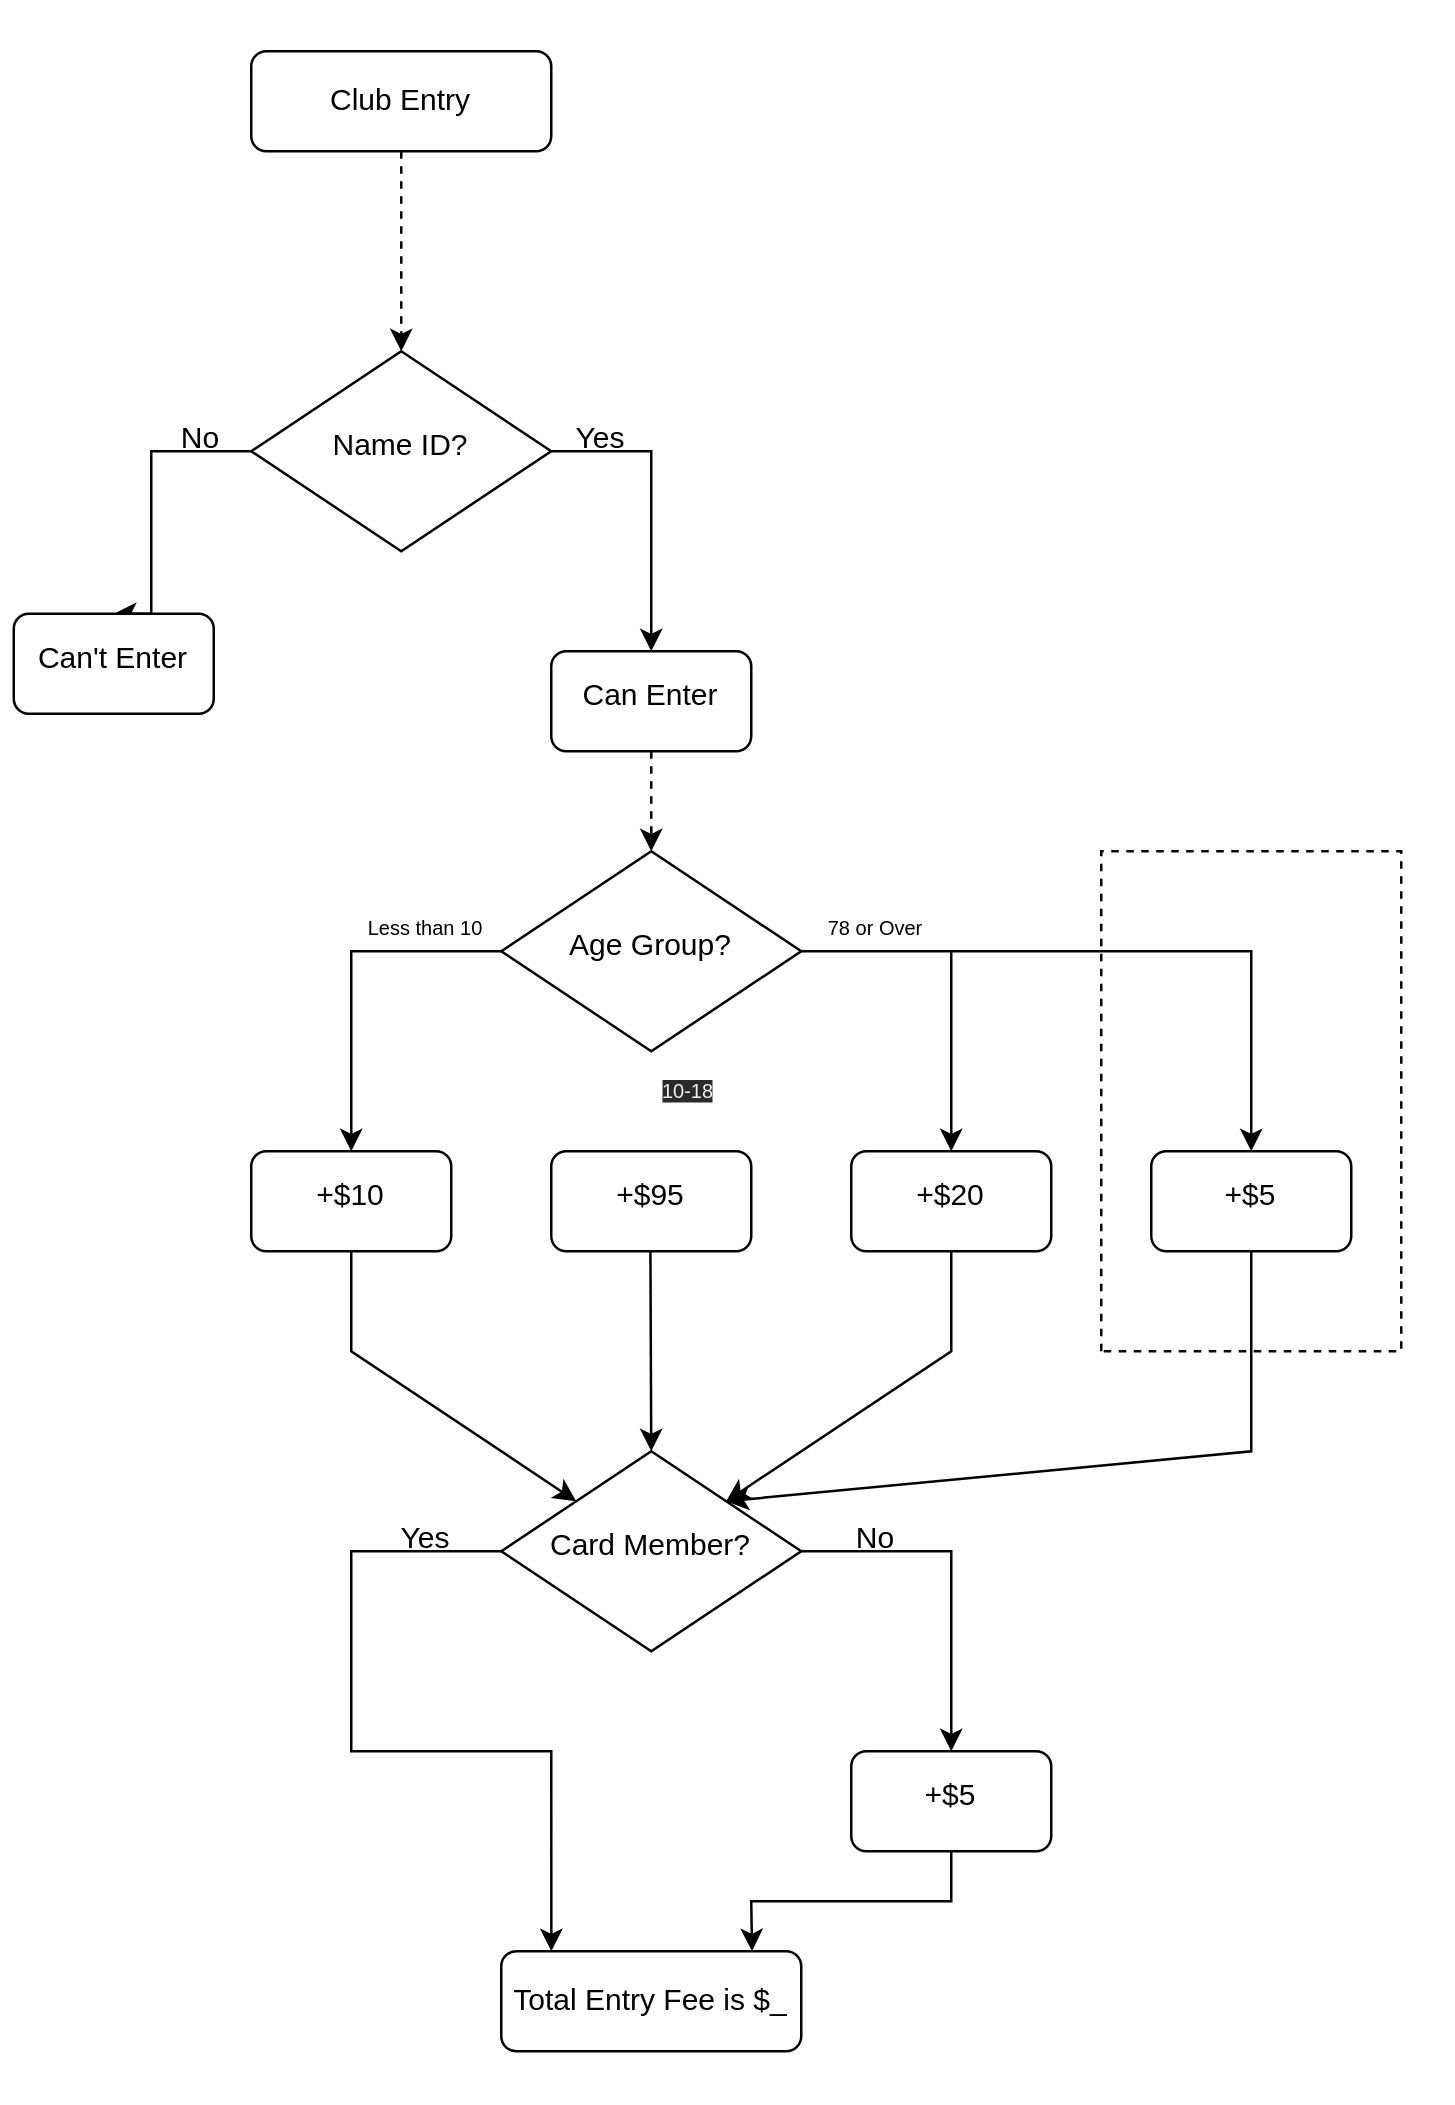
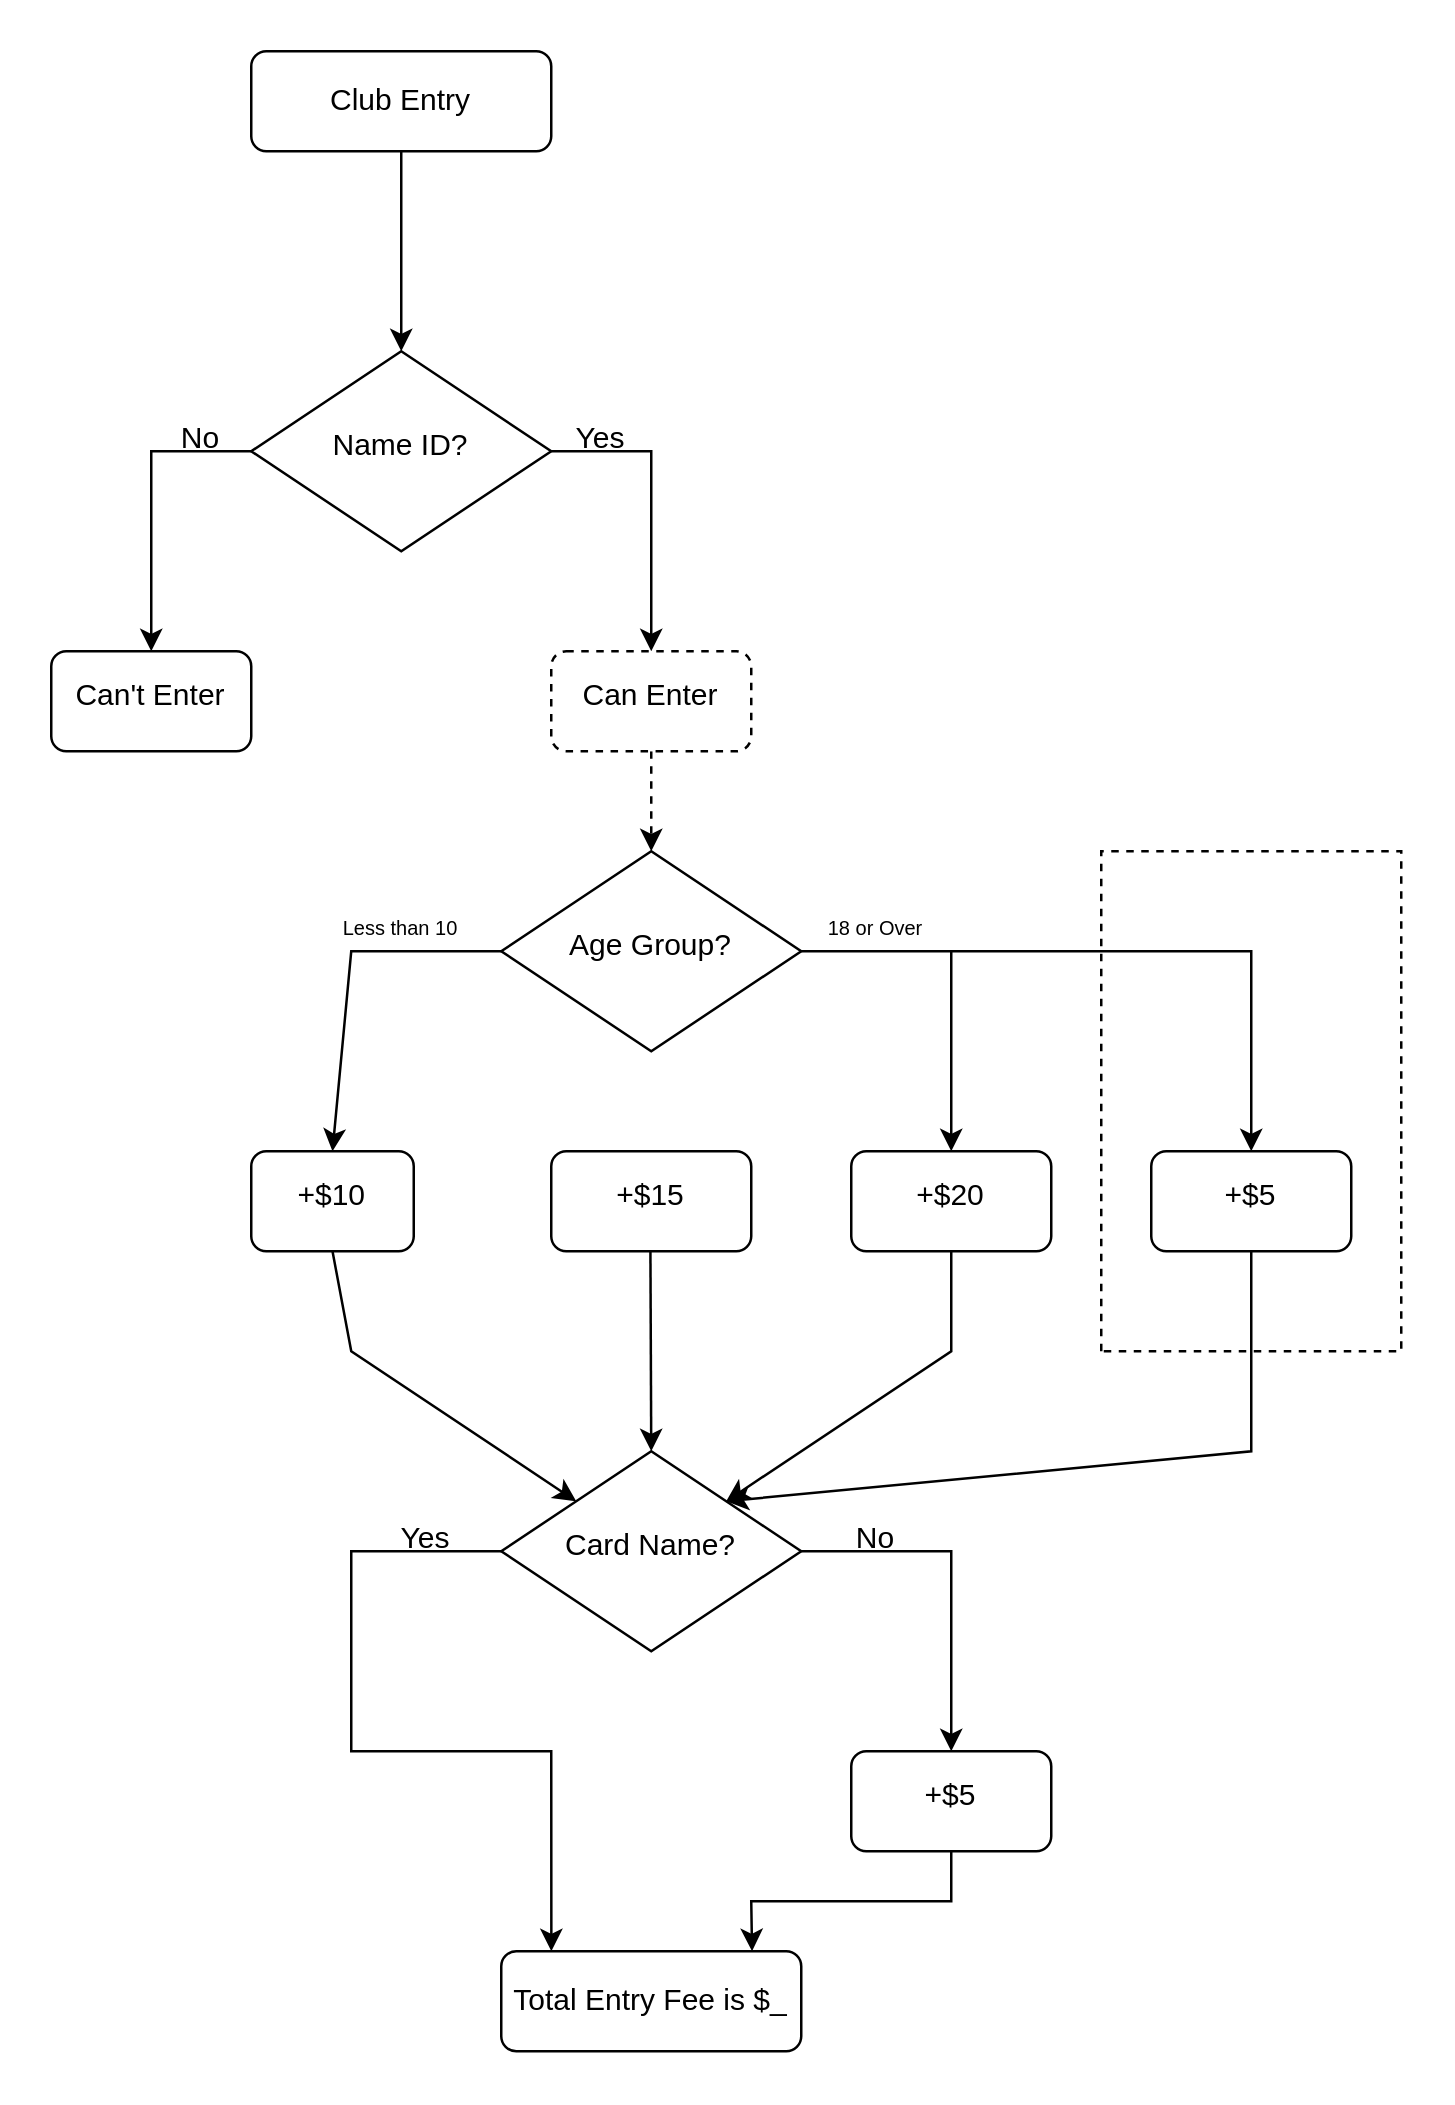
  <mxCell id="0" />
  <mxCell id="1" parent="0" />
- <mxCell id="2" style="edgeStyle=orthogonalEdgeStyle;rounded=0;orthogonalLoop=1;jettySize=auto;html=1;dashed=1;" edge="1" parent="1" source="3" target="5"><mxGeometry relative="1" as="geometry" /></mxCell>
+ <mxCell id="2" style="edgeStyle=orthogonalEdgeStyle;rounded=0;orthogonalLoop=1;jettySize=auto;html=1;" edge="1" parent="1" source="3" target="5"><mxGeometry relative="1" as="geometry" /></mxCell>
  <mxCell id="3" value="Club Entry" style="rounded=1;whiteSpace=wrap;html=1;fontSize=12;glass=0;strokeWidth=1;shadow=0;" parent="1" vertex="1"><mxGeometry x="100" y="20" width="120" height="40" as="geometry" /></mxCell>
  <mxCell id="4" style="edgeStyle=orthogonalEdgeStyle;rounded=0;orthogonalLoop=1;jettySize=auto;html=1;entryX=0.5;entryY=0;entryDx=0;entryDy=0;" edge="1" parent="1" source="5" target="6"><mxGeometry relative="1" as="geometry"><mxPoint x="60" y="230" as="targetPoint" /><Array as="points"><mxPoint x="60" y="180" /></Array></mxGeometry></mxCell>
  <mxCell id="5" value="Name ID?" style="rhombus;whiteSpace=wrap;html=1;shadow=0;fontFamily=Helvetica;fontSize=12;align=center;strokeWidth=1;spacing=6;spacingTop=-4;" parent="1" vertex="1"><mxGeometry x="100" y="140" width="120" height="80" as="geometry" /></mxCell>
- <mxCell id="6" value="Can't Enter" style="rounded=1;whiteSpace=wrap;html=1;shadow=0;strokeWidth=1;spacing=6;spacingTop=-4;" vertex="1" parent="1"><mxGeometry x="5" y="245" width="80" height="40" as="geometry" /></mxCell>
+ <mxCell id="6" value="Can't Enter" style="rounded=1;whiteSpace=wrap;html=1;shadow=0;strokeWidth=1;spacing=6;spacingTop=-4;" vertex="1" parent="1"><mxGeometry x="20" y="260" width="80" height="40" as="geometry" /></mxCell>
  <mxCell id="7" style="edgeStyle=orthogonalEdgeStyle;rounded=0;orthogonalLoop=1;jettySize=auto;html=1;entryX=0.5;entryY=0;entryDx=0;entryDy=0;exitX=1;exitY=0.5;exitDx=0;exitDy=0;" edge="1" parent="1" target="9" source="5"><mxGeometry relative="1" as="geometry"><mxPoint x="300.052" y="180.034" as="sourcePoint" /><mxPoint x="260" y="230" as="targetPoint" /><Array as="points"><mxPoint x="260" y="180" /></Array></mxGeometry></mxCell>
  <mxCell id="8" value="" style="edgeStyle=orthogonalEdgeStyle;rounded=0;orthogonalLoop=1;jettySize=auto;html=1;dashed=1;" edge="1" parent="1" source="9" target="10"><mxGeometry relative="1" as="geometry" /></mxCell>
- <mxCell id="9" value="Can Enter" style="rounded=1;whiteSpace=wrap;html=1;shadow=0;strokeWidth=1;spacing=6;spacingTop=-4;" vertex="1" parent="1"><mxGeometry x="220" y="260" width="80" height="40" as="geometry" /></mxCell>
+ <mxCell id="9" value="Can Enter" style="rounded=1;whiteSpace=wrap;html=1;shadow=0;strokeWidth=1;spacing=6;spacingTop=-4;dashed=1;" vertex="1" parent="1"><mxGeometry x="220" y="260" width="80" height="40" as="geometry" /></mxCell>
  <mxCell id="10" value="Age Group?" style="rhombus;whiteSpace=wrap;html=1;rounded=1;shadow=0;strokeWidth=1;spacing=6;spacingTop=-4;arcSize=0;" vertex="1" parent="1"><mxGeometry x="200" y="340" width="120" height="80" as="geometry" /></mxCell>
- <mxCell id="11" value="+$10" style="rounded=1;whiteSpace=wrap;html=1;shadow=0;strokeWidth=1;spacing=6;spacingTop=-4;" vertex="1" parent="1"><mxGeometry x="100" y="460" width="80" height="40" as="geometry" /></mxCell>
+ <mxCell id="11" value="+$10" style="rounded=1;whiteSpace=wrap;html=1;shadow=0;strokeWidth=1;spacing=6;spacingTop=-4;" vertex="1" parent="1"><mxGeometry x="100" y="460" width="65" height="40" as="geometry" /></mxCell>
  <mxCell id="12" value="" style="endArrow=classic;html=1;rounded=0;exitX=0;exitY=0.5;exitDx=0;exitDy=0;entryX=0.5;entryY=0;entryDx=0;entryDy=0;" edge="1" parent="1" source="10" target="11"><mxGeometry width="50" height="50" relative="1" as="geometry"><mxPoint x="150" y="490" as="sourcePoint" /><mxPoint x="160" y="380" as="targetPoint" /><Array as="points"><mxPoint x="140" y="380" /></Array></mxGeometry></mxCell>
- <mxCell id="13" value="+$95" style="rounded=1;whiteSpace=wrap;html=1;shadow=0;strokeWidth=1;spacing=6;spacingTop=-4;" vertex="1" parent="1"><mxGeometry x="220" y="460" width="80" height="40" as="geometry" /></mxCell>
+ <mxCell id="13" value="+$15" style="rounded=1;whiteSpace=wrap;html=1;shadow=0;strokeWidth=1;spacing=6;spacingTop=-4;" vertex="1" parent="1"><mxGeometry x="220" y="460" width="80" height="40" as="geometry" /></mxCell>
  <mxCell id="14" value="+$20" style="rounded=1;whiteSpace=wrap;html=1;shadow=0;strokeWidth=1;spacing=6;spacingTop=-4;" vertex="1" parent="1"><mxGeometry x="340" y="460" width="80" height="40" as="geometry" /></mxCell>
  <mxCell id="15" value="+$5" style="rounded=1;whiteSpace=wrap;html=1;shadow=0;strokeWidth=1;spacing=6;spacingTop=-4;" vertex="1" parent="1"><mxGeometry x="460" y="460" width="80" height="40" as="geometry" /></mxCell>
  <mxCell id="16" value="" style="endArrow=classic;html=1;rounded=0;exitX=1;exitY=0.5;exitDx=0;exitDy=0;entryX=0.5;entryY=0;entryDx=0;entryDy=0;" edge="1" parent="1" source="10"><mxGeometry width="50" height="50" relative="1" as="geometry"><mxPoint x="440" y="380" as="sourcePoint" /><mxPoint x="380" y="460" as="targetPoint" /><Array as="points"><mxPoint x="380" y="380" /></Array></mxGeometry></mxCell>
  <mxCell id="17" value="" style="endArrow=classic;html=1;rounded=0;entryX=0.5;entryY=0;entryDx=0;entryDy=0;" edge="1" parent="1"><mxGeometry width="50" height="50" relative="1" as="geometry"><mxPoint x="380" y="380" as="sourcePoint" /><mxPoint x="500" y="460" as="targetPoint" /><Array as="points"><mxPoint x="500" y="380" /></Array></mxGeometry></mxCell>
- <mxCell id="18" value="Card Member?" style="rhombus;whiteSpace=wrap;html=1;rounded=1;shadow=0;strokeWidth=1;spacing=6;spacingTop=-4;arcSize=0;" vertex="1" parent="1"><mxGeometry x="200" y="580" width="120" height="80" as="geometry" /></mxCell>
+ <mxCell id="18" value="Card Name?" style="rhombus;whiteSpace=wrap;html=1;rounded=1;shadow=0;strokeWidth=1;spacing=6;spacingTop=-4;arcSize=0;" vertex="1" parent="1"><mxGeometry x="200" y="580" width="120" height="80" as="geometry" /></mxCell>
  <mxCell id="19" value="" style="endArrow=classic;html=1;rounded=0;exitX=0.5;exitY=1;exitDx=0;exitDy=0;" edge="1" parent="1" source="11"><mxGeometry width="50" height="50" relative="1" as="geometry"><mxPoint x="170" y="540" as="sourcePoint" /><mxPoint x="230" y="600" as="targetPoint" /><Array as="points"><mxPoint x="140" y="540" /></Array></mxGeometry></mxCell>
  <mxCell id="20" value="" style="endArrow=classic;html=1;rounded=0;entryX=0.5;entryY=0;entryDx=0;entryDy=0;exitX=0.5;exitY=1;exitDx=0;exitDy=0;" edge="1" parent="1" target="18"><mxGeometry width="50" height="50" relative="1" as="geometry"><mxPoint x="259.67" y="500" as="sourcePoint" /><mxPoint x="259.67" y="540" as="targetPoint" /></mxGeometry></mxCell>
  <mxCell id="21" value="" style="endArrow=classic;html=1;rounded=0;exitX=0.5;exitY=1;exitDx=0;exitDy=0;" edge="1" parent="1" target="18"><mxGeometry width="50" height="50" relative="1" as="geometry"><mxPoint x="380" y="500" as="sourcePoint" /><mxPoint x="350" y="590" as="targetPoint" /><Array as="points"><mxPoint x="380" y="540" /></Array></mxGeometry></mxCell>
  <mxCell id="22" value="" style="endArrow=classic;html=1;rounded=0;exitX=0.5;exitY=1;exitDx=0;exitDy=0;entryX=1;entryY=0;entryDx=0;entryDy=0;" edge="1" parent="1" target="18"><mxGeometry width="50" height="50" relative="1" as="geometry"><mxPoint x="500" y="500" as="sourcePoint" /><mxPoint x="300" y="600" as="targetPoint" /><Array as="points"><mxPoint x="500" y="580" /></Array></mxGeometry></mxCell>
  <mxCell id="23" value="Total Entry Fee is $_" style="rounded=1;whiteSpace=wrap;html=1;fontSize=12;glass=0;strokeWidth=1;shadow=0;" vertex="1" parent="1"><mxGeometry x="200" y="780" width="120" height="40" as="geometry" /></mxCell>
  <mxCell id="24" value="+$5" style="rounded=1;whiteSpace=wrap;html=1;shadow=0;strokeWidth=1;spacing=6;spacingTop=-4;" vertex="1" parent="1"><mxGeometry x="340" y="700" width="80" height="40" as="geometry" /></mxCell>
  <mxCell id="25" value="" style="endArrow=classic;html=1;rounded=0;exitX=0;exitY=0.5;exitDx=0;exitDy=0;entryX=0.167;entryY=0;entryDx=0;entryDy=0;entryPerimeter=0;" edge="1" parent="1" target="23"><mxGeometry width="50" height="50" relative="1" as="geometry"><mxPoint x="200" y="620" as="sourcePoint" /><mxPoint x="220" y="700" as="targetPoint" /><Array as="points"><mxPoint x="140" y="620" /><mxPoint x="140" y="700" /><mxPoint x="220" y="700" /></Array></mxGeometry></mxCell>
  <mxCell id="26" value="" style="endArrow=classic;html=1;rounded=0;exitX=1;exitY=0.5;exitDx=0;exitDy=0;entryX=0.5;entryY=0;entryDx=0;entryDy=0;" edge="1" parent="1" source="18"><mxGeometry width="50" height="50" relative="1" as="geometry"><mxPoint x="440" y="620" as="sourcePoint" /><mxPoint x="380" y="700" as="targetPoint" /><Array as="points"><mxPoint x="380" y="620" /></Array></mxGeometry></mxCell>
  <mxCell id="27" value="" style="endArrow=classic;html=1;rounded=0;exitX=0.5;exitY=1;exitDx=0;exitDy=0;entryX=0.836;entryY=0;entryDx=0;entryDy=0;entryPerimeter=0;" edge="1" parent="1" source="24" target="23"><mxGeometry width="50" height="50" relative="1" as="geometry"><mxPoint x="370" y="750" as="sourcePoint" /><mxPoint x="300" y="760" as="targetPoint" /><Array as="points"><mxPoint x="380" y="760" /><mxPoint x="300" y="760" /></Array></mxGeometry></mxCell>
  <mxCell id="28" value="No" style="text;html=1;strokeColor=none;fillColor=none;align=center;verticalAlign=middle;whiteSpace=wrap;rounded=0;" vertex="1" parent="1"><mxGeometry x="320" y="600" width="60" height="30" as="geometry" /></mxCell>
  <mxCell id="29" value="Yes" style="text;html=1;strokeColor=none;fillColor=none;align=center;verticalAlign=middle;whiteSpace=wrap;rounded=0;" vertex="1" parent="1"><mxGeometry x="140" y="600" width="60" height="30" as="geometry" /></mxCell>
  <mxCell id="30" value="Yes" style="text;html=1;strokeColor=none;fillColor=none;align=center;verticalAlign=middle;whiteSpace=wrap;rounded=0;" vertex="1" parent="1"><mxGeometry x="210" y="160" width="60" height="30" as="geometry" /></mxCell>
  <mxCell id="31" value="No" style="text;html=1;strokeColor=none;fillColor=none;align=center;verticalAlign=middle;whiteSpace=wrap;rounded=0;" vertex="1" parent="1"><mxGeometry x="50" y="160" width="60" height="30" as="geometry" /></mxCell>
- <mxCell id="32" value="&lt;font style=&quot;font-size: 8px;&quot;&gt;Less than 10&lt;/font&gt;" style="text;html=1;strokeColor=none;fillColor=none;align=center;verticalAlign=middle;whiteSpace=wrap;rounded=0;" vertex="1" parent="1"><mxGeometry x="145" y="360" width="50" height="20" as="geometry" /></mxCell>
- <mxCell id="33" value="&lt;span style=&quot;color: rgb(240, 240, 240); font-family: Helvetica; font-size: 8px; font-style: normal; font-variant-ligatures: normal; font-variant-caps: normal; font-weight: 400; letter-spacing: normal; orphans: 2; text-indent: 0px; text-transform: none; widows: 2; word-spacing: 0px; -webkit-text-stroke-width: 0px; background-color: rgb(42, 42, 42); text-decoration-thickness: initial; text-decoration-style: initial; text-decoration-color: initial; float: none; display: inline !important;&quot;&gt;10-18&lt;/span&gt;" style="text;whiteSpace=wrap;html=1;fontSize=8;align=center;" vertex="1" parent="1"><mxGeometry x="260" y="425" width="30" height="20" as="geometry" /></mxCell>
- <mxCell id="34" value="&lt;span style=&quot;font-size: 8px;&quot;&gt;78 or Over&lt;/span&gt;" style="text;html=1;strokeColor=none;fillColor=none;align=center;verticalAlign=middle;whiteSpace=wrap;rounded=0;" vertex="1" parent="1"><mxGeometry x="325" y="360" width="50" height="20" as="geometry" /></mxCell>
+ <mxCell id="32" value="&lt;font style=&quot;font-size: 8px;&quot;&gt;Less than 10&lt;/font&gt;" style="text;html=1;strokeColor=none;fillColor=none;align=center;verticalAlign=middle;whiteSpace=wrap;rounded=0;" vertex="1" parent="1"><mxGeometry x="135" y="360" width="50" height="20" as="geometry" /></mxCell>
+ <mxCell id="34" value="&lt;span style=&quot;font-size: 8px;&quot;&gt;18 or Over&lt;/span&gt;" style="text;html=1;strokeColor=none;fillColor=none;align=center;verticalAlign=middle;whiteSpace=wrap;rounded=0;" vertex="1" parent="1"><mxGeometry x="325" y="360" width="50" height="20" as="geometry" /></mxCell>
  <mxCell id="35" value="" style="endArrow=none;dashed=1;html=1;rounded=0;fontSize=8;" edge="1" parent="1"><mxGeometry width="50" height="50" relative="1" as="geometry"><mxPoint x="440" y="540" as="sourcePoint" /><mxPoint x="440" y="540" as="targetPoint" /><Array as="points"><mxPoint x="440" y="340" /><mxPoint x="560" y="340" /><mxPoint x="560" y="540" /></Array></mxGeometry></mxCell>
